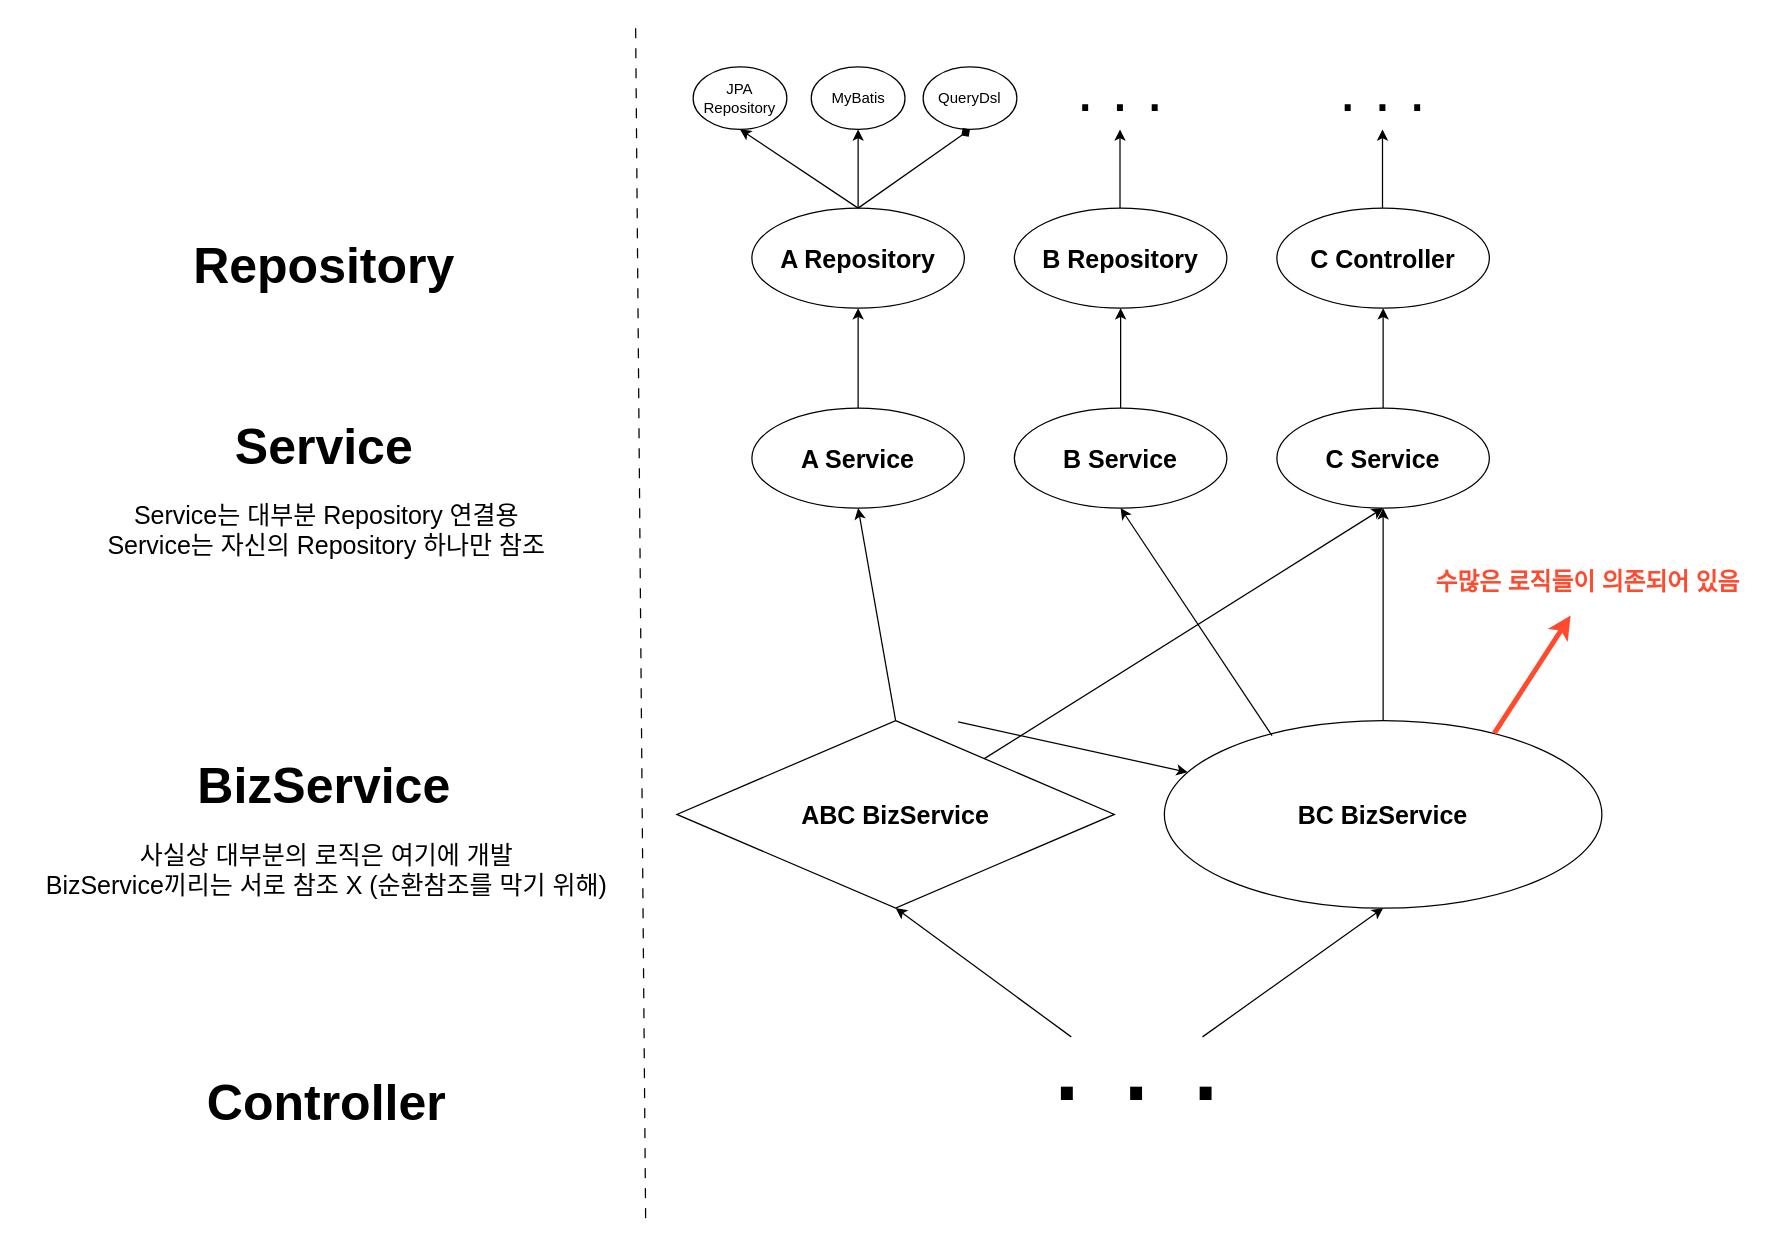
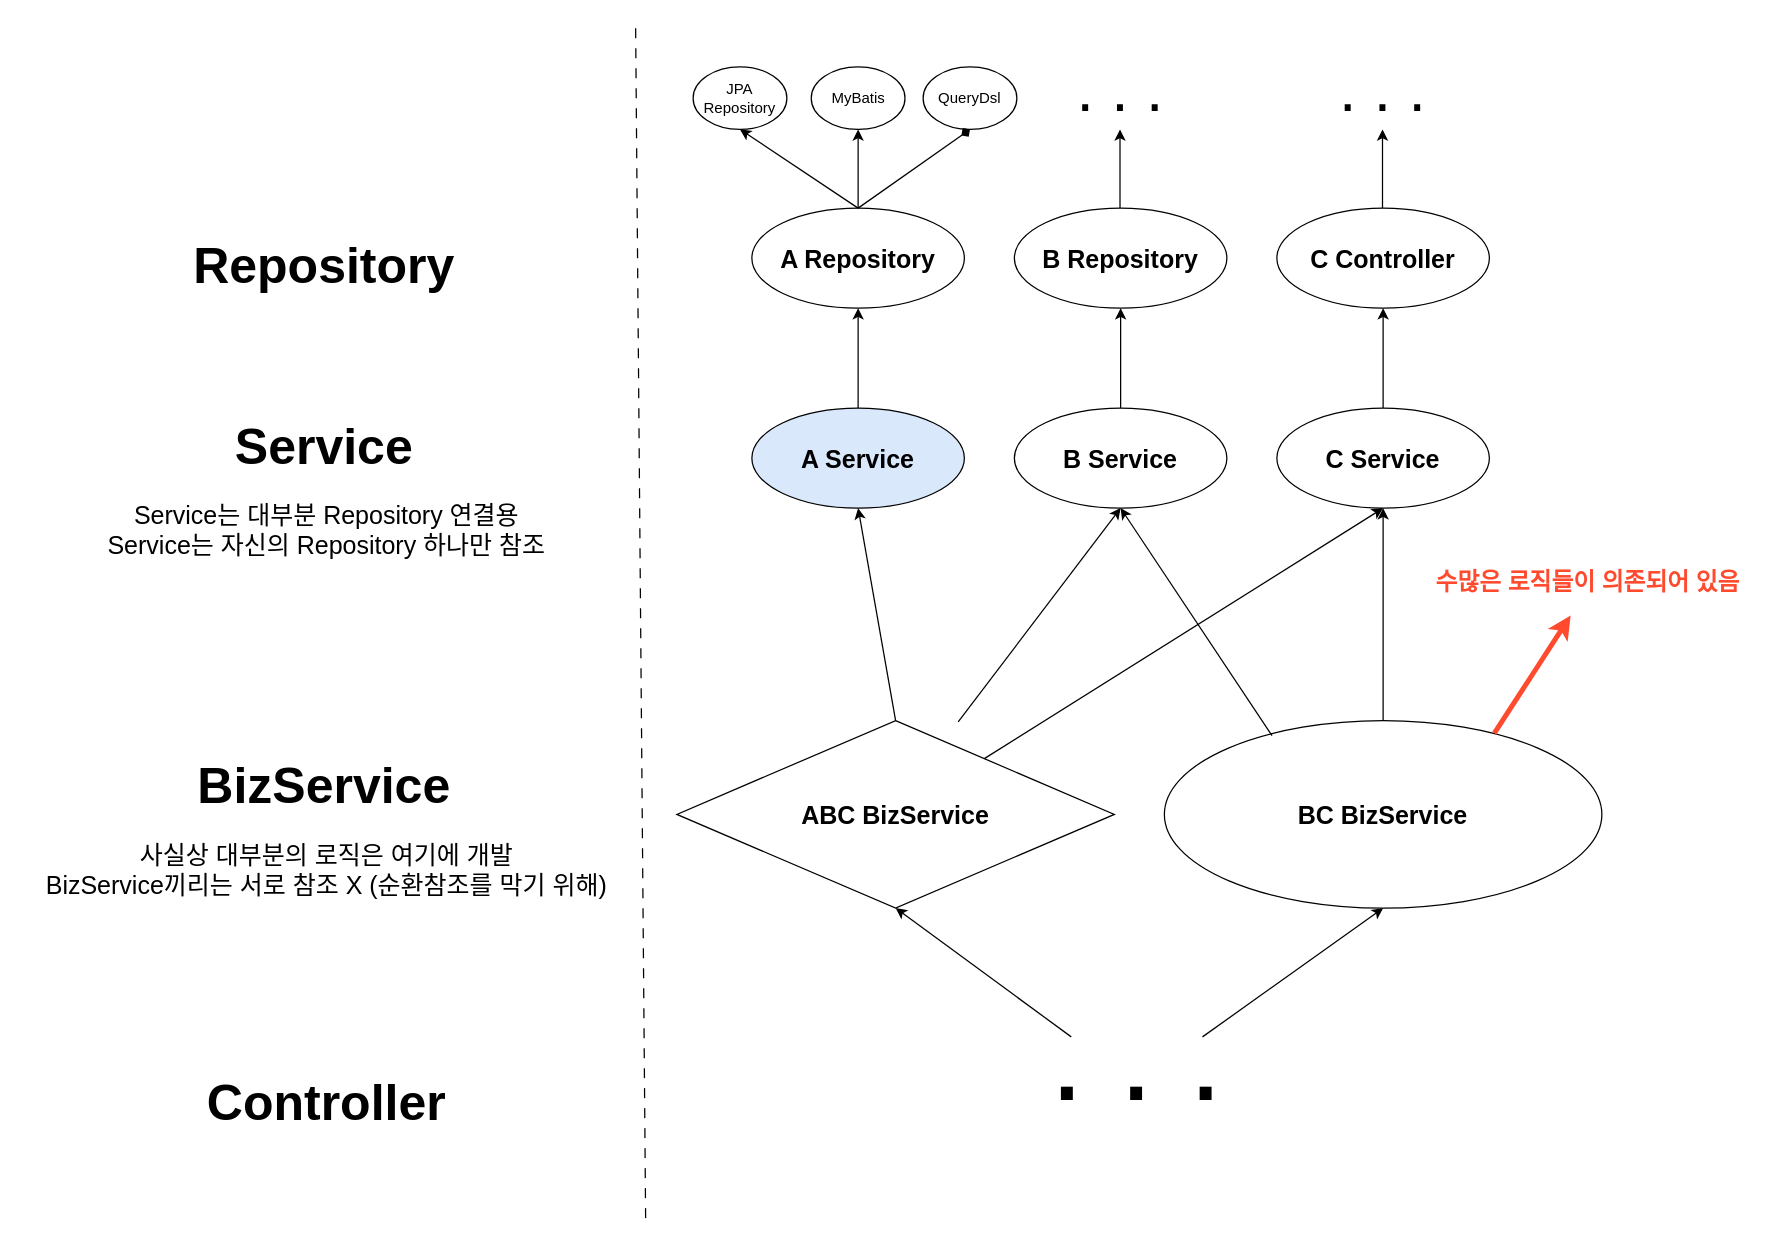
  <mxCell id="0" />
  <mxCell id="1" parent="0" />
  <mxCell id="2" value="ABC BizService" style="rhombus;whiteSpace=wrap;html=1;fontStyle=1;fontSize=20;" vertex="1" parent="1"><mxGeometry x="541" y="576" width="350" height="150" as="geometry" /></mxCell>
  <mxCell id="3" value="A Repository" style="ellipse;whiteSpace=wrap;html=1;fontSize=20;fontStyle=1" vertex="1" parent="1"><mxGeometry x="601" y="166" width="170" height="80" as="geometry" /></mxCell>
  <mxCell id="4" value="B Repository" style="ellipse;whiteSpace=wrap;html=1;fontSize=20;fontStyle=1" vertex="1" parent="1"><mxGeometry x="811" y="166" width="170" height="80" as="geometry" /></mxCell>
  <mxCell id="5" value="C Controller" style="ellipse;whiteSpace=wrap;html=1;fontSize=20;fontStyle=1" vertex="1" parent="1"><mxGeometry x="1021" y="166" width="170" height="80" as="geometry" /></mxCell>
  <mxCell id="6" style="edgeStyle=orthogonalEdgeStyle;rounded=0;orthogonalLoop=1;jettySize=auto;html=1;entryX=0.5;entryY=1;entryDx=0;entryDy=0;" edge="1" parent="1" source="7" target="3"><mxGeometry relative="1" as="geometry" /></mxCell>
- <mxCell id="7" value="A Service" style="ellipse;whiteSpace=wrap;html=1;fontSize=20;fontStyle=1" vertex="1" parent="1"><mxGeometry x="601" y="326" width="170" height="80" as="geometry" /></mxCell>
+ <mxCell id="7" value="A Service" style="ellipse;whiteSpace=wrap;html=1;fontSize=20;fontStyle=1;fillColor=#dae8fc;" vertex="1" parent="1"><mxGeometry x="601" y="326" width="170" height="80" as="geometry" /></mxCell>
  <mxCell id="8" style="edgeStyle=orthogonalEdgeStyle;rounded=0;orthogonalLoop=1;jettySize=auto;html=1;exitX=0.5;exitY=0;exitDx=0;exitDy=0;entryX=0.5;entryY=1;entryDx=0;entryDy=0;" edge="1" parent="1" source="9" target="4"><mxGeometry relative="1" as="geometry" /></mxCell>
  <mxCell id="9" value="B Service" style="ellipse;whiteSpace=wrap;html=1;fontSize=20;fontStyle=1" vertex="1" parent="1"><mxGeometry x="811" y="326" width="170" height="80" as="geometry" /></mxCell>
  <mxCell id="10" style="edgeStyle=orthogonalEdgeStyle;rounded=0;orthogonalLoop=1;jettySize=auto;html=1;entryX=0.5;entryY=1;entryDx=0;entryDy=0;" edge="1" parent="1" source="11" target="5"><mxGeometry relative="1" as="geometry" /></mxCell>
  <mxCell id="11" value="C Service" style="ellipse;whiteSpace=wrap;html=1;fontSize=20;fontStyle=1" vertex="1" parent="1"><mxGeometry x="1021" y="326" width="170" height="80" as="geometry" /></mxCell>
  <mxCell id="12" value="" style="endArrow=classic;html=1;rounded=0;entryX=0.5;entryY=1;entryDx=0;entryDy=0;" edge="1" parent="1" source="2" target="11"><mxGeometry width="50" height="50" relative="1" as="geometry"><mxPoint x="981" y="526" as="sourcePoint" /><mxPoint x="1031" y="476" as="targetPoint" /></mxGeometry></mxCell>
  <mxCell id="13" value="" style="endArrow=classic;html=1;rounded=0;entryX=0.5;entryY=1;entryDx=0;entryDy=0;exitX=0.5;exitY=0;exitDx=0;exitDy=0;" edge="1" parent="1" source="2" target="7"><mxGeometry width="50" height="50" relative="1" as="geometry"><mxPoint x="991" y="536" as="sourcePoint" /><mxPoint x="1116" y="416" as="targetPoint" /></mxGeometry></mxCell>
  <mxCell id="14" value="BC BizService" style="ellipse;whiteSpace=wrap;html=1;fontStyle=1;fontSize=20;" vertex="1" parent="1"><mxGeometry x="931" y="576" width="350" height="150" as="geometry" /></mxCell>
- <mxCell id="15" value="" style="endArrow=classic;html=1;rounded=0;exitX=0.643;exitY=0.007;exitDx=0;exitDy=0;exitPerimeter=0;" edge="1" parent="1" source="2" target="14"><mxGeometry width="50" height="50" relative="1" as="geometry"><mxPoint x="771" y="576" as="sourcePoint" /><mxPoint x="821" y="526" as="targetPoint" /></mxGeometry></mxCell>
+ <mxCell id="15" value="" style="endArrow=classic;html=1;rounded=0;entryX=0.5;entryY=1;entryDx=0;entryDy=0;exitX=0.643;exitY=0.007;exitDx=0;exitDy=0;exitPerimeter=0;" edge="1" parent="1" source="2" target="9"><mxGeometry width="50" height="50" relative="1" as="geometry"><mxPoint x="771" y="576" as="sourcePoint" /><mxPoint x="821" y="526" as="targetPoint" /></mxGeometry></mxCell>
  <mxCell id="16" value="" style="endArrow=classic;html=1;rounded=0;entryX=0.5;entryY=1;entryDx=0;entryDy=0;exitX=0.246;exitY=0.08;exitDx=0;exitDy=0;exitPerimeter=0;" edge="1" parent="1" source="14" target="9"><mxGeometry width="50" height="50" relative="1" as="geometry"><mxPoint x="881" y="536" as="sourcePoint" /><mxPoint x="931" y="486" as="targetPoint" /></mxGeometry></mxCell>
  <mxCell id="17" value="" style="endArrow=classic;html=1;rounded=0;exitX=0.5;exitY=0;exitDx=0;exitDy=0;entryX=0.5;entryY=1;entryDx=0;entryDy=0;" edge="1" parent="1" source="14" target="11"><mxGeometry width="50" height="50" relative="1" as="geometry"><mxPoint x="881" y="536" as="sourcePoint" /><mxPoint x="931" y="486" as="targetPoint" /></mxGeometry></mxCell>
  <mxCell id="18" value="Service는 대부분 Repository 연결용&lt;br style=&quot;font-size: 20px;&quot;&gt;Service는 자신의 Repository 하나만 참조" style="text;html=1;strokeColor=none;fillColor=none;align=center;verticalAlign=middle;whiteSpace=wrap;rounded=0;fontSize=20;" vertex="1" parent="1"><mxGeometry x="63.12" y="401" width="396" height="43" as="geometry" /></mxCell>
  <mxCell id="19" value="" style="endArrow=none;dashed=1;html=1;rounded=0;dashPattern=8 8;" edge="1" parent="1"><mxGeometry width="50" height="50" relative="1" as="geometry"><mxPoint x="516" y="974" as="sourcePoint" /><mxPoint x="508" y="20" as="targetPoint" /></mxGeometry></mxCell>
  <mxCell id="20" value="Service" style="text;html=1;strokeColor=none;fillColor=none;align=center;verticalAlign=middle;whiteSpace=wrap;rounded=0;fontSize=40;fontStyle=1" vertex="1" parent="1"><mxGeometry x="141.12" y="299" width="236" height="114" as="geometry" /></mxCell>
  <mxCell id="21" value="Repository" style="text;html=1;strokeColor=none;fillColor=none;align=center;verticalAlign=middle;whiteSpace=wrap;rounded=0;fontSize=40;fontStyle=1" vertex="1" parent="1"><mxGeometry x="141.12" y="154" width="236" height="114" as="geometry" /></mxCell>
  <mxCell id="22" value="BizService" style="text;html=1;strokeColor=none;fillColor=none;align=center;verticalAlign=middle;whiteSpace=wrap;rounded=0;fontSize=40;fontStyle=1" vertex="1" parent="1"><mxGeometry x="141.12" y="570" width="236" height="114" as="geometry" /></mxCell>
  <mxCell id="23" value="사실상 대부분의 로직은 여기에 개발&lt;br style=&quot;font-size: 20px;&quot;&gt;BizService끼리는 서로 참조 X (순환참조를 막기 위해)" style="text;html=1;strokeColor=none;fillColor=none;align=center;verticalAlign=middle;whiteSpace=wrap;rounded=0;fontSize=20;" vertex="1" parent="1"><mxGeometry x="20" y="673" width="482.25" height="43" as="geometry" /></mxCell>
  <mxCell id="24" value="Controller" style="text;html=1;strokeColor=none;fillColor=none;align=center;verticalAlign=middle;whiteSpace=wrap;rounded=0;fontSize=40;fontStyle=1" vertex="1" parent="1"><mxGeometry x="143.12" y="824" width="236" height="114" as="geometry" /></mxCell>
  <mxCell id="25" value=". . ." style="text;html=1;strokeColor=none;fillColor=none;align=center;verticalAlign=middle;whiteSpace=wrap;rounded=0;fontSize=100;" vertex="1" parent="1"><mxGeometry x="804" y="829" width="210" height="30" as="geometry" /></mxCell>
  <mxCell id="26" value="" style="endArrow=classic;html=1;rounded=0;entryX=0.5;entryY=1;entryDx=0;entryDy=0;exitX=0.25;exitY=0;exitDx=0;exitDy=0;" edge="1" parent="1" source="25" target="2"><mxGeometry width="50" height="50" relative="1" as="geometry"><mxPoint x="880" y="883" as="sourcePoint" /><mxPoint x="850" y="713" as="targetPoint" /></mxGeometry></mxCell>
  <mxCell id="27" value="" style="endArrow=classic;html=1;rounded=0;entryX=0.5;entryY=1;entryDx=0;entryDy=0;exitX=0.75;exitY=0;exitDx=0;exitDy=0;" edge="1" parent="1" source="25" target="14"><mxGeometry width="50" height="50" relative="1" as="geometry"><mxPoint x="821" y="841" as="sourcePoint" /><mxPoint x="726" y="736" as="targetPoint" /></mxGeometry></mxCell>
  <mxCell id="28" value=". . ." style="text;html=1;strokeColor=none;fillColor=none;align=center;verticalAlign=middle;whiteSpace=wrap;rounded=0;fontSize=50;" vertex="1" parent="1"><mxGeometry x="791" y="56" width="210" height="30" as="geometry" /></mxCell>
  <mxCell id="29" value="JPA Repository" style="ellipse;whiteSpace=wrap;html=1;" vertex="1" parent="1"><mxGeometry x="554" y="53" width="75" height="50" as="geometry" /></mxCell>
  <mxCell id="30" value="MyBatis" style="ellipse;whiteSpace=wrap;html=1;" vertex="1" parent="1"><mxGeometry x="648.5" y="53" width="75" height="50" as="geometry" /></mxCell>
  <mxCell id="31" value="QueryDsl" style="ellipse;whiteSpace=wrap;html=1;" vertex="1" parent="1"><mxGeometry x="738" y="53" width="75" height="50" as="geometry" /></mxCell>
  <mxCell id="32" value=". . ." style="text;html=1;strokeColor=none;fillColor=none;align=center;verticalAlign=middle;whiteSpace=wrap;rounded=0;fontSize=50;" vertex="1" parent="1"><mxGeometry x="1001" y="56" width="210" height="30" as="geometry" /></mxCell>
  <mxCell id="33" value="" style="endArrow=classic;html=1;rounded=0;entryX=0.5;entryY=1;entryDx=0;entryDy=0;exitX=0.5;exitY=0;exitDx=0;exitDy=0;" edge="1" parent="1" source="3" target="29"><mxGeometry width="50" height="50" relative="1" as="geometry"><mxPoint x="989" y="541" as="sourcePoint" /><mxPoint x="1039" y="491" as="targetPoint" /></mxGeometry></mxCell>
  <mxCell id="34" value="" style="endArrow=diamond;html=1;rounded=0;entryX=0.5;entryY=1;entryDx=0;entryDy=0;exitX=0.5;exitY=0;exitDx=0;exitDy=0;" edge="1" parent="1" source="3" target="31"><mxGeometry width="50" height="50" relative="1" as="geometry"><mxPoint x="696" y="176" as="sourcePoint" /><mxPoint x="602" y="113" as="targetPoint" /></mxGeometry></mxCell>
  <mxCell id="35" value="" style="endArrow=classic;html=1;rounded=0;entryX=0.5;entryY=1;entryDx=0;entryDy=0;" edge="1" parent="1" source="3" target="30"><mxGeometry width="50" height="50" relative="1" as="geometry"><mxPoint x="686" y="165" as="sourcePoint" /><mxPoint x="786" y="113" as="targetPoint" /></mxGeometry></mxCell>
  <mxCell id="36" value="" style="endArrow=classic;html=1;rounded=0;entryX=0.5;entryY=1;entryDx=0;entryDy=0;" edge="1" parent="1"><mxGeometry width="50" height="50" relative="1" as="geometry"><mxPoint x="895.5" y="166" as="sourcePoint" /><mxPoint x="895.5" y="103" as="targetPoint" /></mxGeometry></mxCell>
  <mxCell id="37" value="" style="endArrow=classic;html=1;rounded=0;entryX=0.5;entryY=1;entryDx=0;entryDy=0;" edge="1" parent="1"><mxGeometry width="50" height="50" relative="1" as="geometry"><mxPoint x="1105.5" y="166" as="sourcePoint" /><mxPoint x="1105.5" y="103" as="targetPoint" /></mxGeometry></mxCell>
  <mxCell id="38" value="" style="endArrow=classic;html=1;rounded=0;strokeWidth=4;strokeColor=#FF4A2E;" edge="1" parent="1"><mxGeometry width="50" height="50" relative="1" as="geometry"><mxPoint x="1195" y="586" as="sourcePoint" /><mxPoint x="1256" y="492" as="targetPoint" /></mxGeometry></mxCell>
  <mxCell id="39" value="&lt;font color=&quot;#ff4a2e&quot; style=&quot;font-size: 19px;&quot;&gt;수많은 로직들이 의존되어 있음&lt;/font&gt;" style="text;html=1;strokeColor=none;fillColor=none;align=center;verticalAlign=middle;whiteSpace=wrap;rounded=0;fontSize=19;fontStyle=1" vertex="1" parent="1"><mxGeometry x="1134" y="433" width="272" height="66" as="geometry" /></mxCell>
